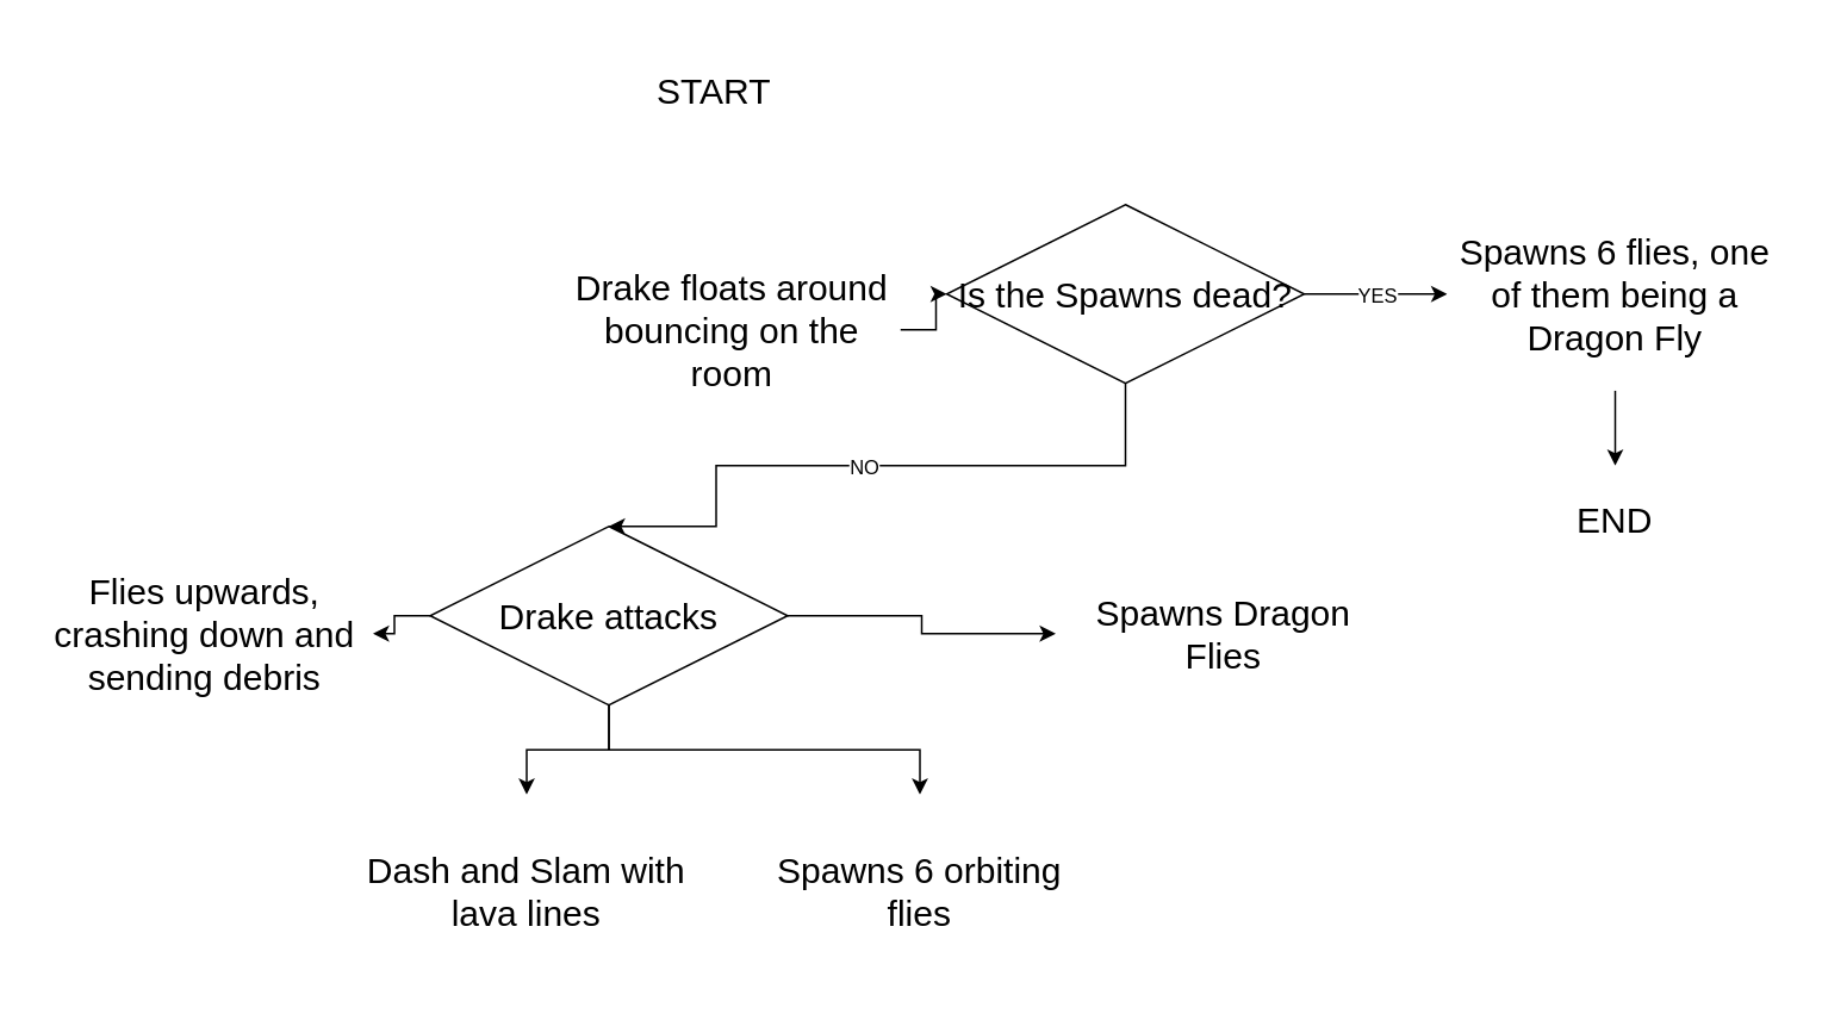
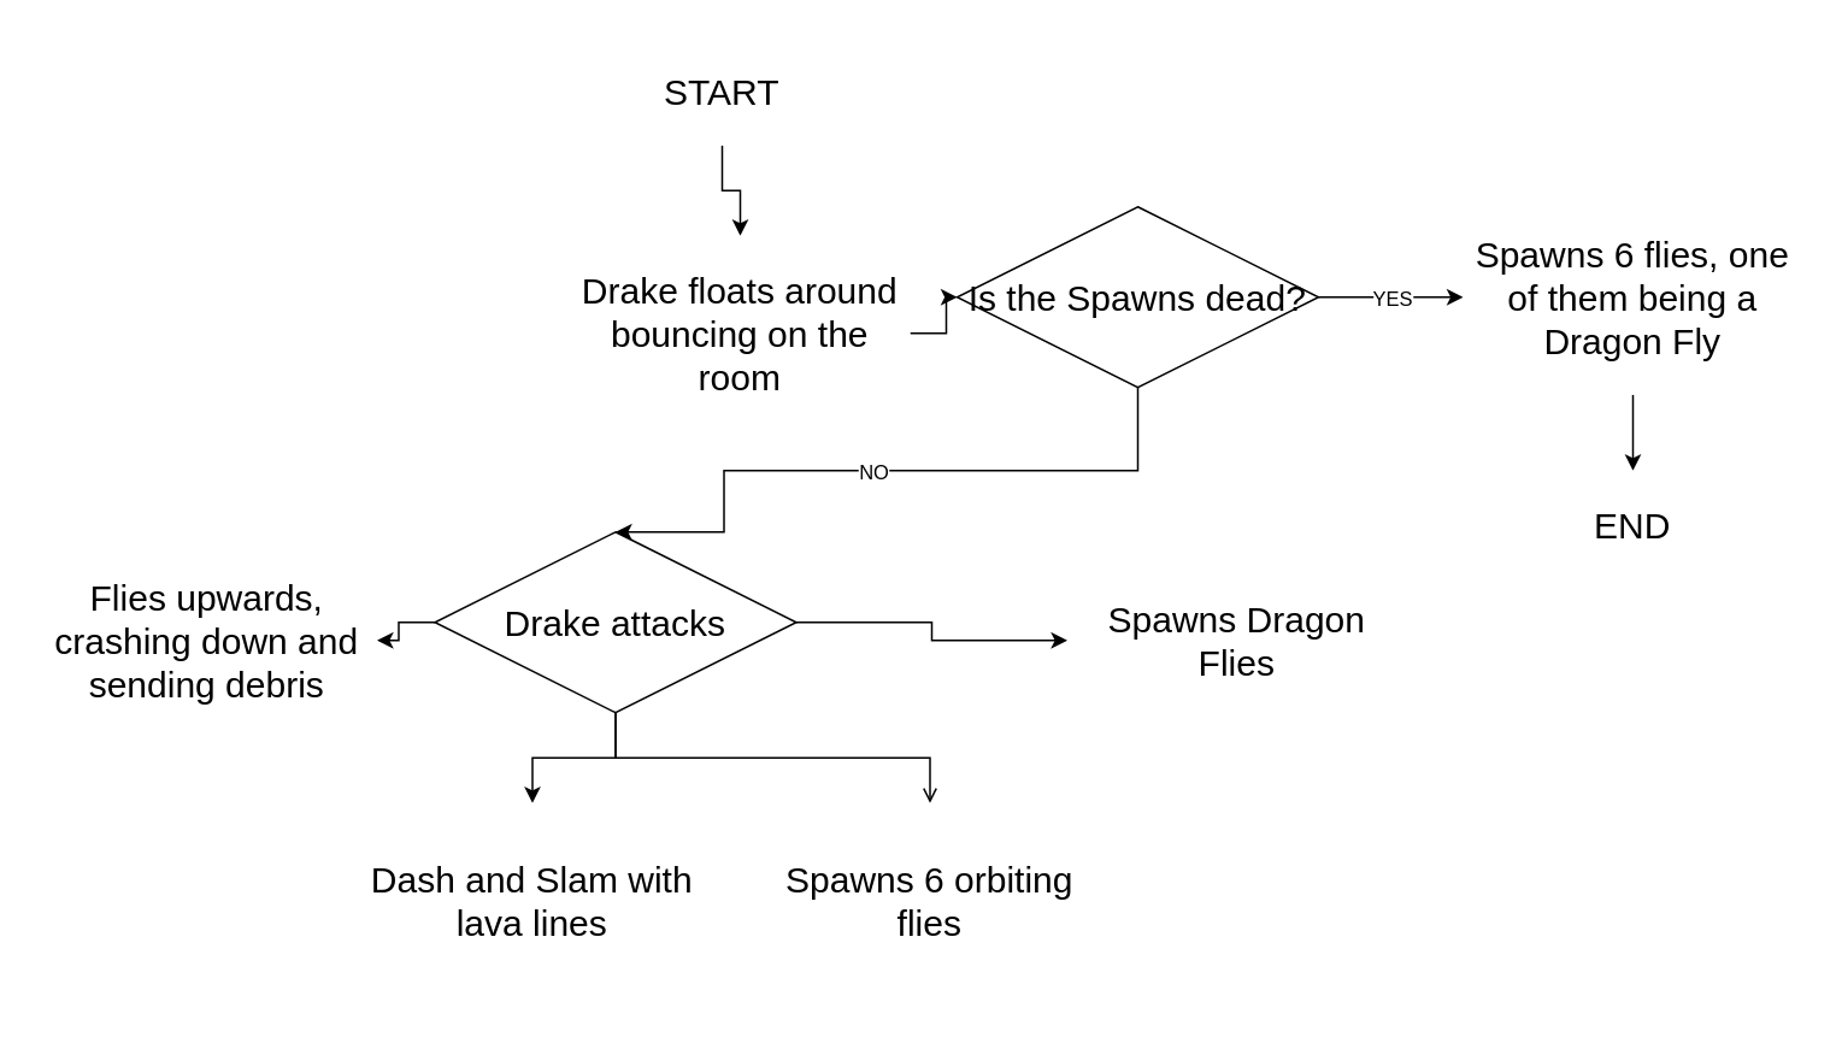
  <mxCell id="0" />
  <mxCell id="1" parent="0" />
+ <mxCell id="2" style="edgeStyle=orthogonalEdgeStyle;rounded=0;orthogonalLoop=1;jettySize=auto;html=1;" edge="1" parent="1" source="3" target="5"><mxGeometry relative="1" as="geometry" /></mxCell>
  <mxCell id="3" value="START" style="rounded=0;whiteSpace=wrap;html=1;fillColor=light-dark(#FFFFFF,#00FF3F);strokeColor=none;fontSize=20;fontColor=light-dark(#000000,#000000);" vertex="1" parent="1"><mxGeometry x="339" y="20" width="120" height="60" as="geometry" /></mxCell>
  <mxCell id="4" style="edgeStyle=orthogonalEdgeStyle;rounded=0;orthogonalLoop=1;jettySize=auto;html=1;entryX=0;entryY=0.5;entryDx=0;entryDy=0;" edge="1" parent="1" source="5" target="19"><mxGeometry relative="1" as="geometry" /></mxCell>
  <mxCell id="5" value="Drake floats around bouncing on the room" style="rounded=0;whiteSpace=wrap;html=1;fillColor=light-dark(#FFFFFF,#52A6FF);strokeColor=none;fontSize=20;fontColor=light-dark(#000000,#000000);" vertex="1" parent="1"><mxGeometry x="315" y="130" width="188" height="108" as="geometry" /></mxCell>
  <mxCell id="6" style="edgeStyle=orthogonalEdgeStyle;rounded=0;orthogonalLoop=1;jettySize=auto;html=1;entryX=0;entryY=0.5;entryDx=0;entryDy=0;" edge="1" parent="1" source="10" target="11"><mxGeometry relative="1" as="geometry" /></mxCell>
- <mxCell id="7" style="edgeStyle=orthogonalEdgeStyle;rounded=0;orthogonalLoop=1;jettySize=auto;html=1;entryX=0.5;entryY=0;entryDx=0;entryDy=0;" edge="1" parent="1" source="10" target="12"><mxGeometry relative="1" as="geometry" /></mxCell>
+ <mxCell id="7" style="edgeStyle=orthogonalEdgeStyle;rounded=0;orthogonalLoop=1;jettySize=auto;html=1;entryX=0.5;entryY=0;entryDx=0;entryDy=0;endArrow=open;" edge="1" parent="1" source="10" target="12"><mxGeometry relative="1" as="geometry" /></mxCell>
  <mxCell id="8" style="edgeStyle=orthogonalEdgeStyle;rounded=0;orthogonalLoop=1;jettySize=auto;html=1;entryX=0.5;entryY=0;entryDx=0;entryDy=0;" edge="1" parent="1" source="10" target="13"><mxGeometry relative="1" as="geometry" /></mxCell>
  <mxCell id="9" style="edgeStyle=orthogonalEdgeStyle;rounded=0;orthogonalLoop=1;jettySize=auto;html=1;" edge="1" parent="1" source="10" target="14"><mxGeometry relative="1" as="geometry" /></mxCell>
  <mxCell id="10" value="Drake attacks" style="rhombus;whiteSpace=wrap;html=1;fillColor=light-dark(#FFFFFF,#FFC23E);fontSize=20;fontColor=light-dark(#000000,#000000);" vertex="1" parent="1"><mxGeometry x="240" y="294" width="200" height="100" as="geometry" /></mxCell>
  <mxCell id="11" value="Spawns Dragon Flies" style="rounded=0;whiteSpace=wrap;html=1;fillColor=light-dark(#FFFFFF,#52A6FF);strokeColor=none;fontSize=20;fontColor=light-dark(#000000,#000000);" vertex="1" parent="1"><mxGeometry x="590" y="300" width="188" height="108" as="geometry" /></mxCell>
  <mxCell id="12" value="Spawns 6 orbiting flies" style="rounded=0;whiteSpace=wrap;html=1;fillColor=light-dark(#FFFFFF,#52A6FF);strokeColor=none;fontSize=20;fontColor=light-dark(#000000,#000000);" vertex="1" parent="1"><mxGeometry x="420" y="444" width="188" height="108" as="geometry" /></mxCell>
  <mxCell id="13" value="Dash and Slam with lava lines" style="rounded=0;whiteSpace=wrap;html=1;fillColor=light-dark(#FFFFFF,#52A6FF);strokeColor=none;fontSize=20;fontColor=light-dark(#000000,#000000);" vertex="1" parent="1"><mxGeometry x="200" y="444" width="188" height="108" as="geometry" /></mxCell>
  <mxCell id="14" value="Flies upwards, crashing down and sending debris" style="rounded=0;whiteSpace=wrap;html=1;fillColor=light-dark(#FFFFFF,#52A6FF);strokeColor=none;fontSize=20;fontColor=light-dark(#000000,#000000);" vertex="1" parent="1"><mxGeometry x="20" y="300" width="188" height="108" as="geometry" /></mxCell>
  <mxCell id="15" style="edgeStyle=orthogonalEdgeStyle;rounded=0;orthogonalLoop=1;jettySize=auto;html=1;" edge="1" parent="1" source="19" target="21"><mxGeometry relative="1" as="geometry" /></mxCell>
  <mxCell id="16" value="YES" style="edgeLabel;html=1;align=center;verticalAlign=middle;resizable=0;points=[];" vertex="1" connectable="0" parent="15"><mxGeometry x="0.224" y="-2" relative="1" as="geometry"><mxPoint x="-9" y="-2" as="offset" /></mxGeometry></mxCell>
  <mxCell id="17" style="edgeStyle=orthogonalEdgeStyle;rounded=0;orthogonalLoop=1;jettySize=auto;html=1;entryX=0.5;entryY=0;entryDx=0;entryDy=0;" edge="1" parent="1" source="19" target="10"><mxGeometry relative="1" as="geometry"><Array as="points"><mxPoint x="629" y="260" /><mxPoint x="400" y="260" /></Array></mxGeometry></mxCell>
  <mxCell id="18" value="NO" style="edgeLabel;html=1;align=center;verticalAlign=middle;resizable=0;points=[];" vertex="1" connectable="0" parent="17"><mxGeometry x="0.044" relative="1" as="geometry"><mxPoint as="offset" /></mxGeometry></mxCell>
  <mxCell id="19" value="Is the Spawns dead?" style="rhombus;whiteSpace=wrap;html=1;fillColor=light-dark(#FFFFFF,#FFC23E);fontSize=20;fontColor=light-dark(#000000,#000000);" vertex="1" parent="1"><mxGeometry x="529" y="114" width="200" height="100" as="geometry" /></mxCell>
  <mxCell id="20" style="edgeStyle=orthogonalEdgeStyle;rounded=0;orthogonalLoop=1;jettySize=auto;html=1;entryX=0.5;entryY=0;entryDx=0;entryDy=0;" edge="1" parent="1" source="21" target="22"><mxGeometry relative="1" as="geometry" /></mxCell>
  <mxCell id="21" value="Spawns 6 flies, one of them being a Dragon Fly" style="rounded=0;whiteSpace=wrap;html=1;fillColor=light-dark(#FFFFFF,#52A6FF);strokeColor=none;fontSize=20;fontColor=light-dark(#000000,#000000);" vertex="1" parent="1"><mxGeometry x="809" y="110" width="188" height="108" as="geometry" /></mxCell>
  <mxCell id="22" value="END" style="rounded=0;whiteSpace=wrap;html=1;fillColor=light-dark(#FFFFFF,#FF0000);strokeColor=none;fontSize=20;fontColor=light-dark(#000000,#E9E9E9);" vertex="1" parent="1"><mxGeometry x="843" y="260" width="120" height="60" as="geometry" /></mxCell>
